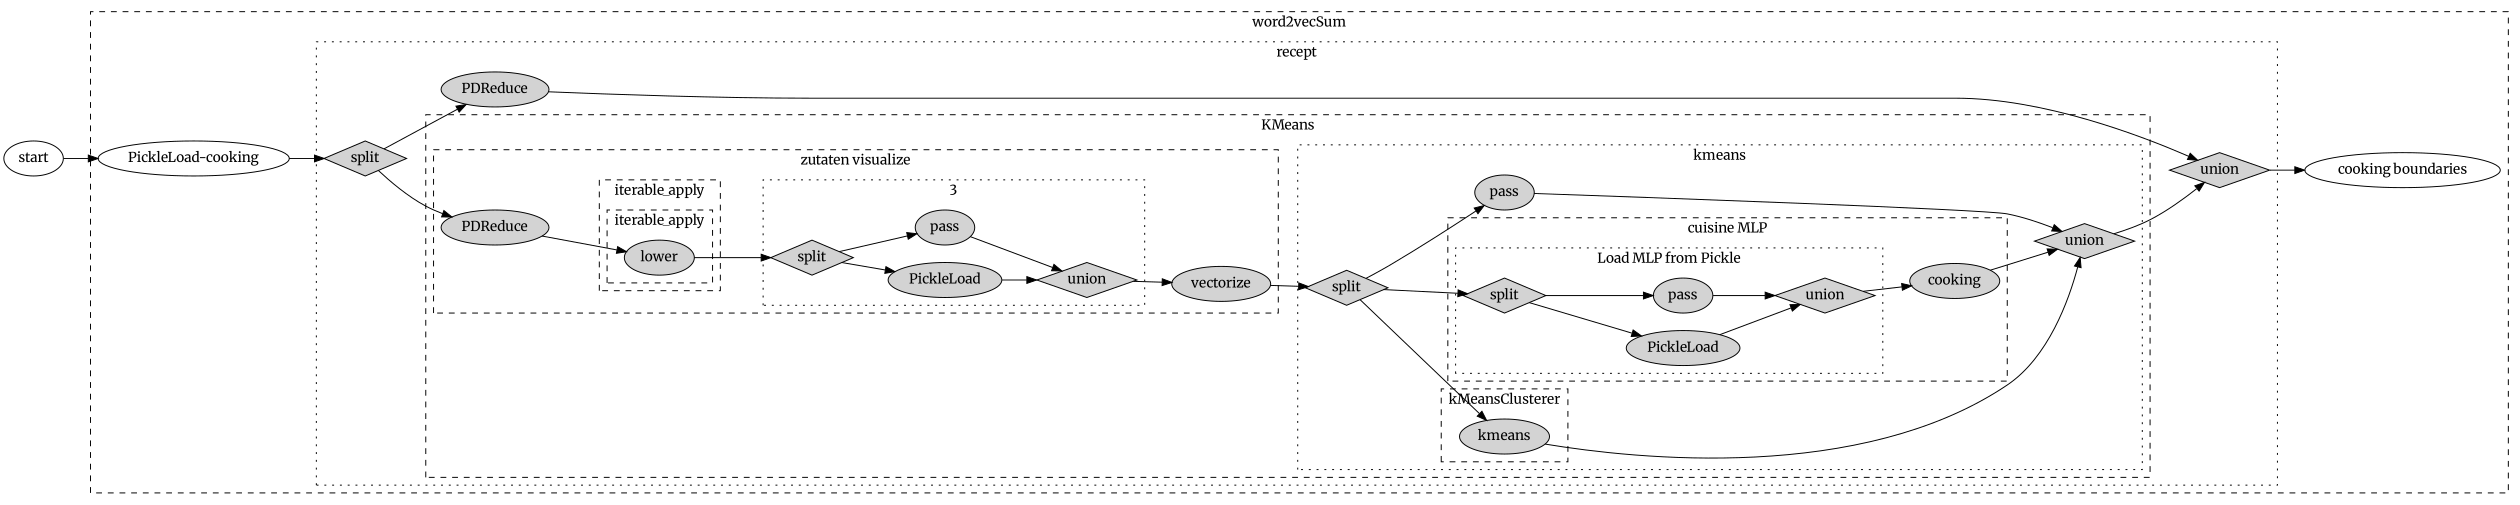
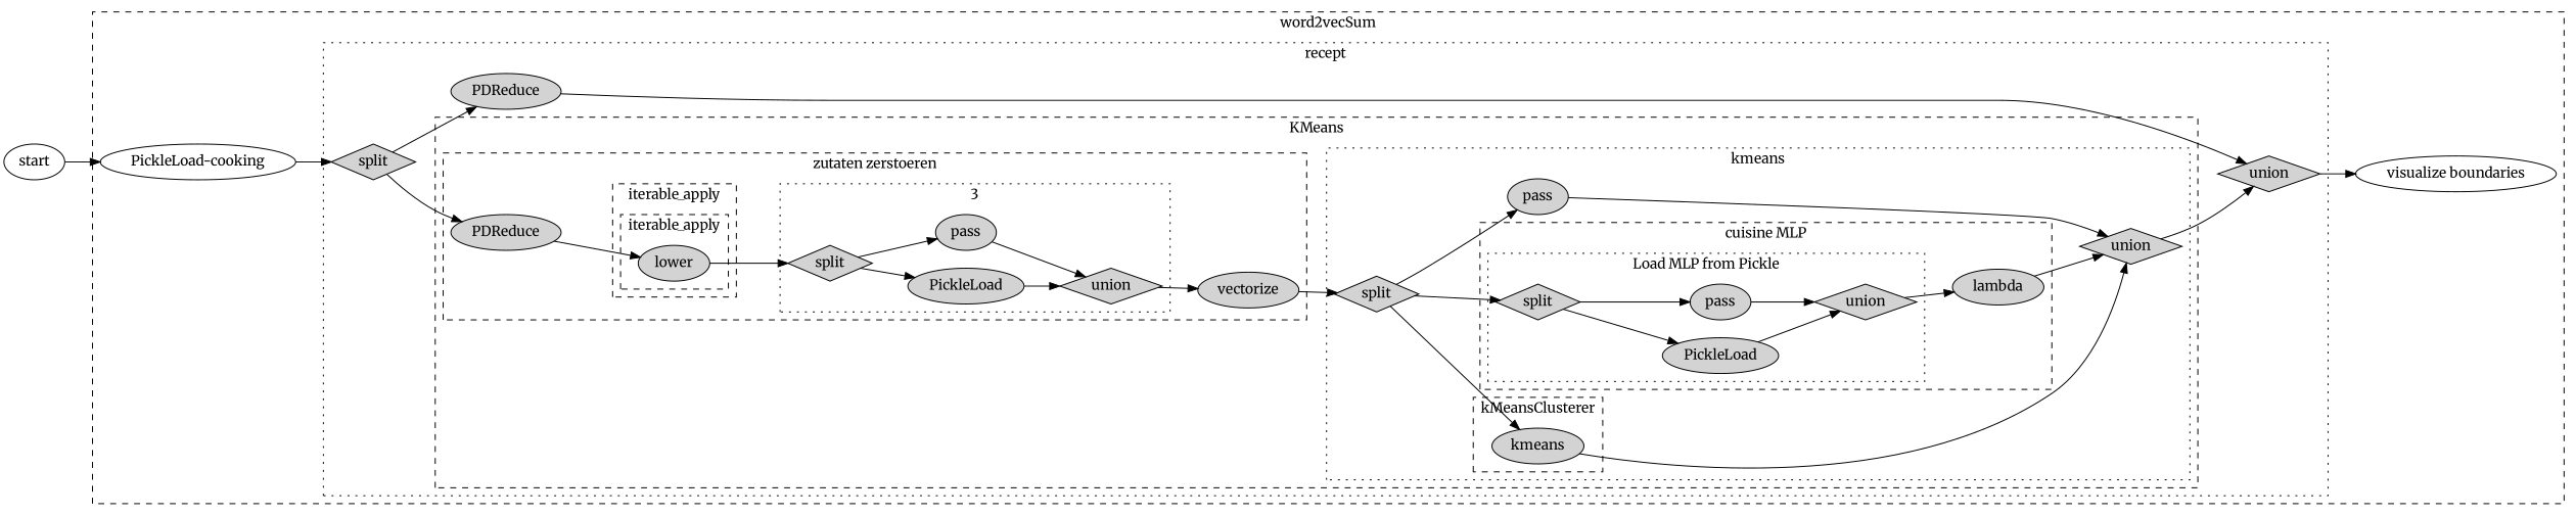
  digraph {
    fontname=Merriweather
    rankdir=LR
    node [fontname=Merriweather style=filled]
    edge [fontname=Merriweather]
    n1 [label=lower]
    n2 [label=split shape=diamond]
    n3 [label=PickleLoad]
    n4 [label=pass]
    n5 [label=union shape=diamond]
    n6 [label=PDReduce]
    n7 [label=vectorize]
    n8 [label=kmeans]
    n9 [label=split shape=diamond]
    n10 [label=PickleLoad]
    n11 [label=pass]
    n12 [label=union shape=diamond]
-   n13 [label=cooking]
+   n13 [label=lambda]
    n14 [label=split shape=diamond]
    n15 [label=pass]
    n16 [label=union shape=diamond]
    n17 [label=split shape=diamond]
    n18 [label=PDReduce]
    n19 [label=union shape=diamond]
    n20 [label="PickleLoad-cooking" style=""]
-   n21 [label="cooking boundaries" style=""]
+   n21 [label="visualize boundaries" style=""]
    start [style=""]
    subgraph cluster_1 {
      label=word2vecSum
      style=dashed
      n20
      n21
      subgraph cluster_2 {
        label=recept
        style=dotted
        n17
        n18
        n19
        subgraph cluster_3 {
          label=KMeans
          style=dashed
          subgraph cluster_4 {
-           label="zutaten visualize"
+           label="zutaten zerstoeren"
            style=dashed
            n6
            n7
            subgraph cluster_5 {
              label=iterable_apply
              style=dashed
              subgraph cluster_6 {
                label=iterable_apply
                style=dashed
                n1
              }
            }
            subgraph cluster_7 {
              label=3
              style=dotted
              n2
              n3
              n4
              n5
            }
          }
          subgraph cluster_8 {
            label=kmeans
            style=dotted
            n14
            n15
            n16
            subgraph cluster_9 {
              label=kMeansClusterer
              style=dashed
              n8
            }
            subgraph cluster_10 {
              label="cuisine MLP"
              style=dashed
              n13
              subgraph cluster_11 {
                label="Load MLP from Pickle"
                style=dotted
                n9
                n10
                n11
                n12
              }
            }
          }
        }
      }
    }
    n1 -> n2
    n2 -> n3
    n2 -> n4
    n3 -> n5
    n4 -> n5
    n5 -> n7
    n6 -> n1
    n7 -> n14
    n8 -> n16
    n9 -> n10
    n9 -> n11
    n10 -> n12
    n11 -> n12
    n12 -> n13
    n13 -> n16
    n14 -> n8
    n14 -> n9
    n14 -> n15
    n15 -> n16
    n16 -> n19
    n17 -> n6
    n17 -> n18
    n18 -> n19
    n19 -> n21
    n20 -> n17
    start -> n20
  }
